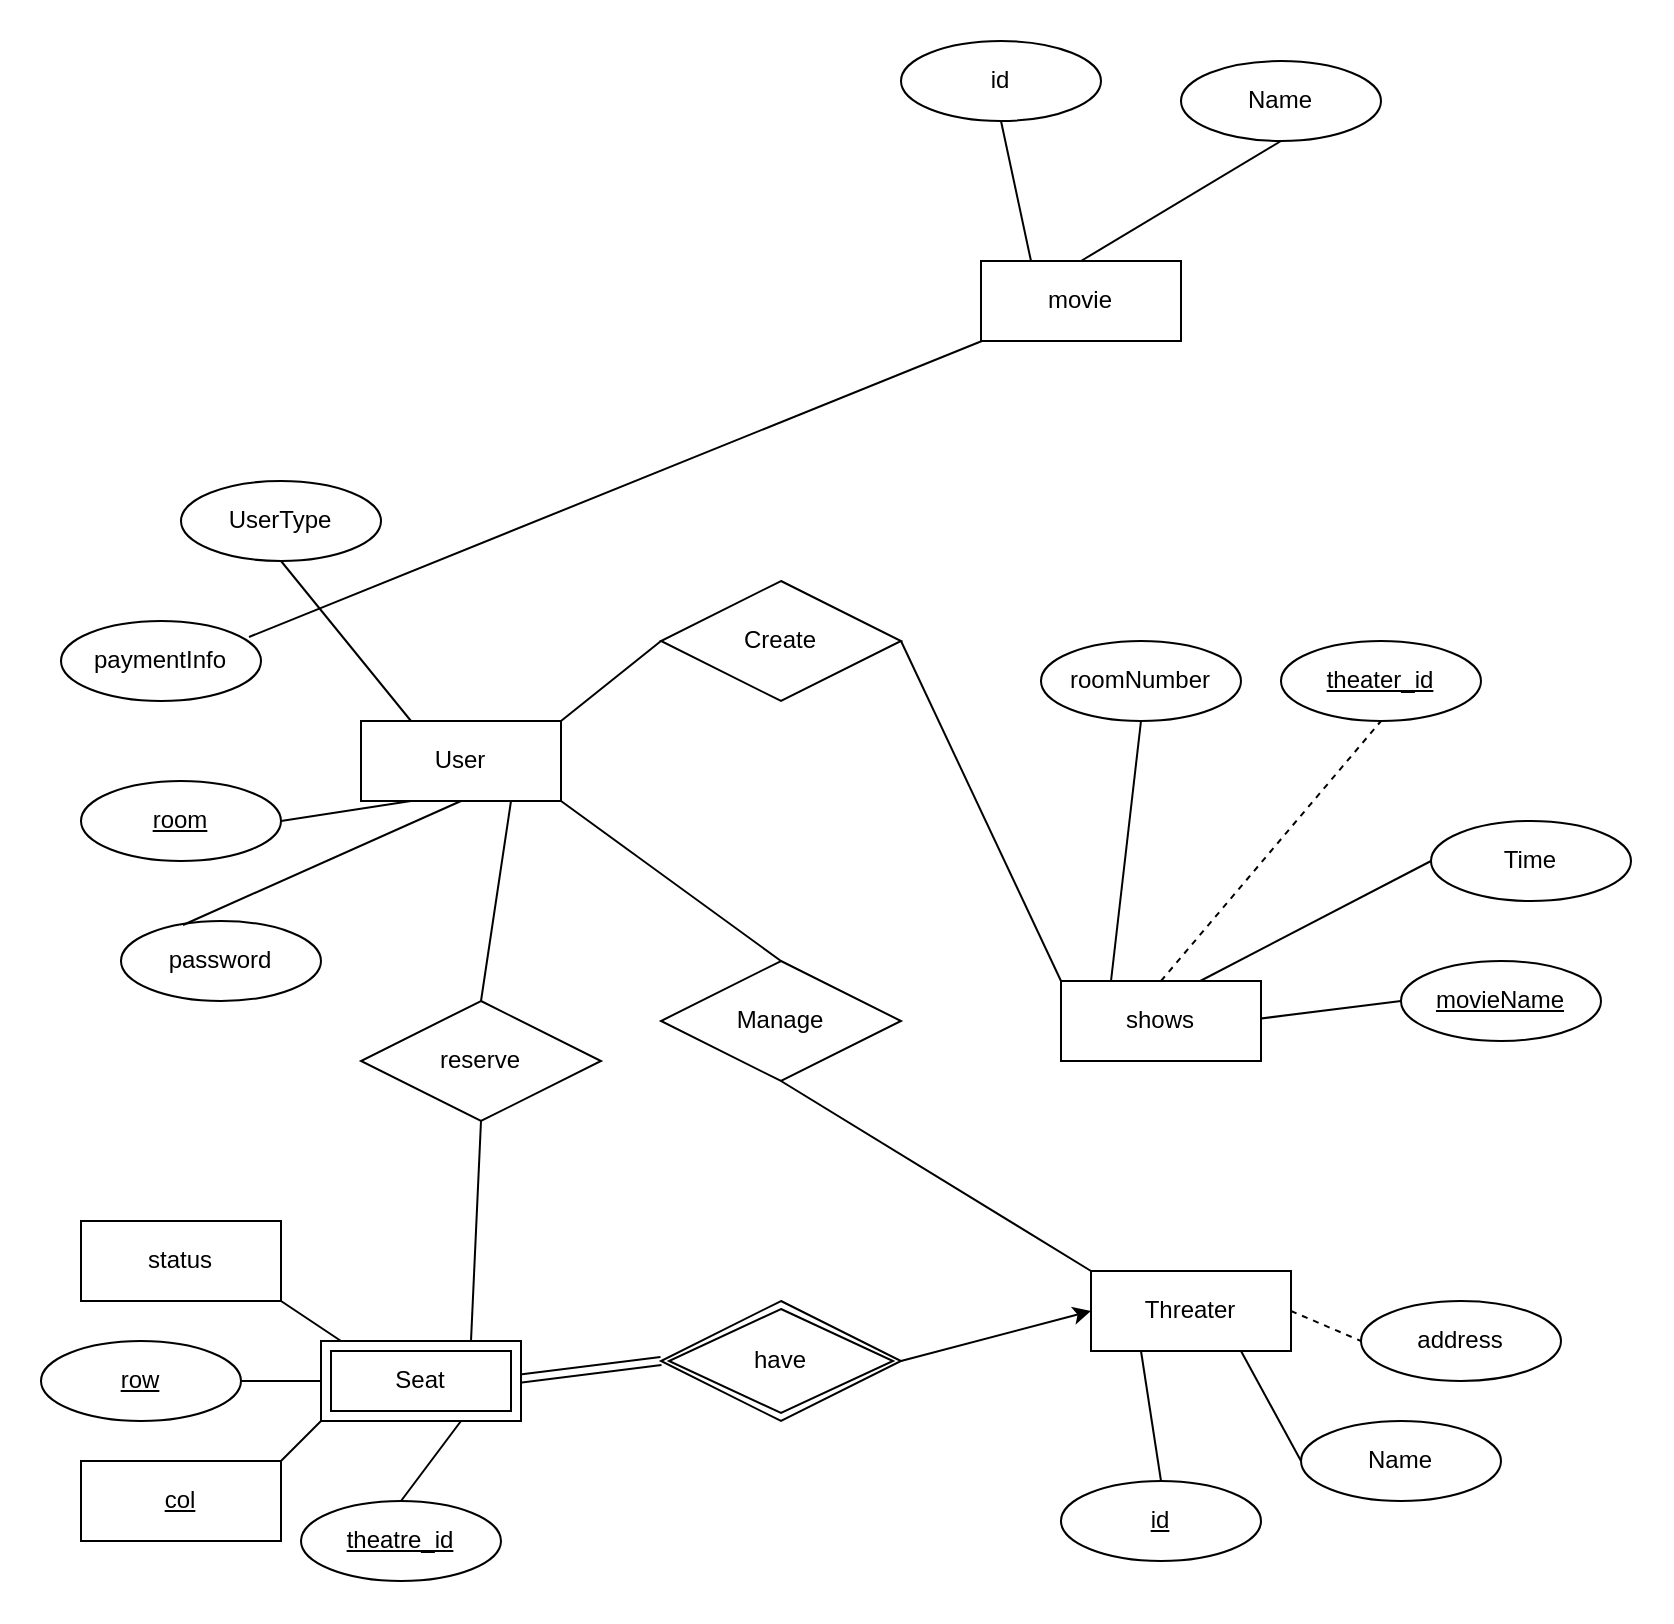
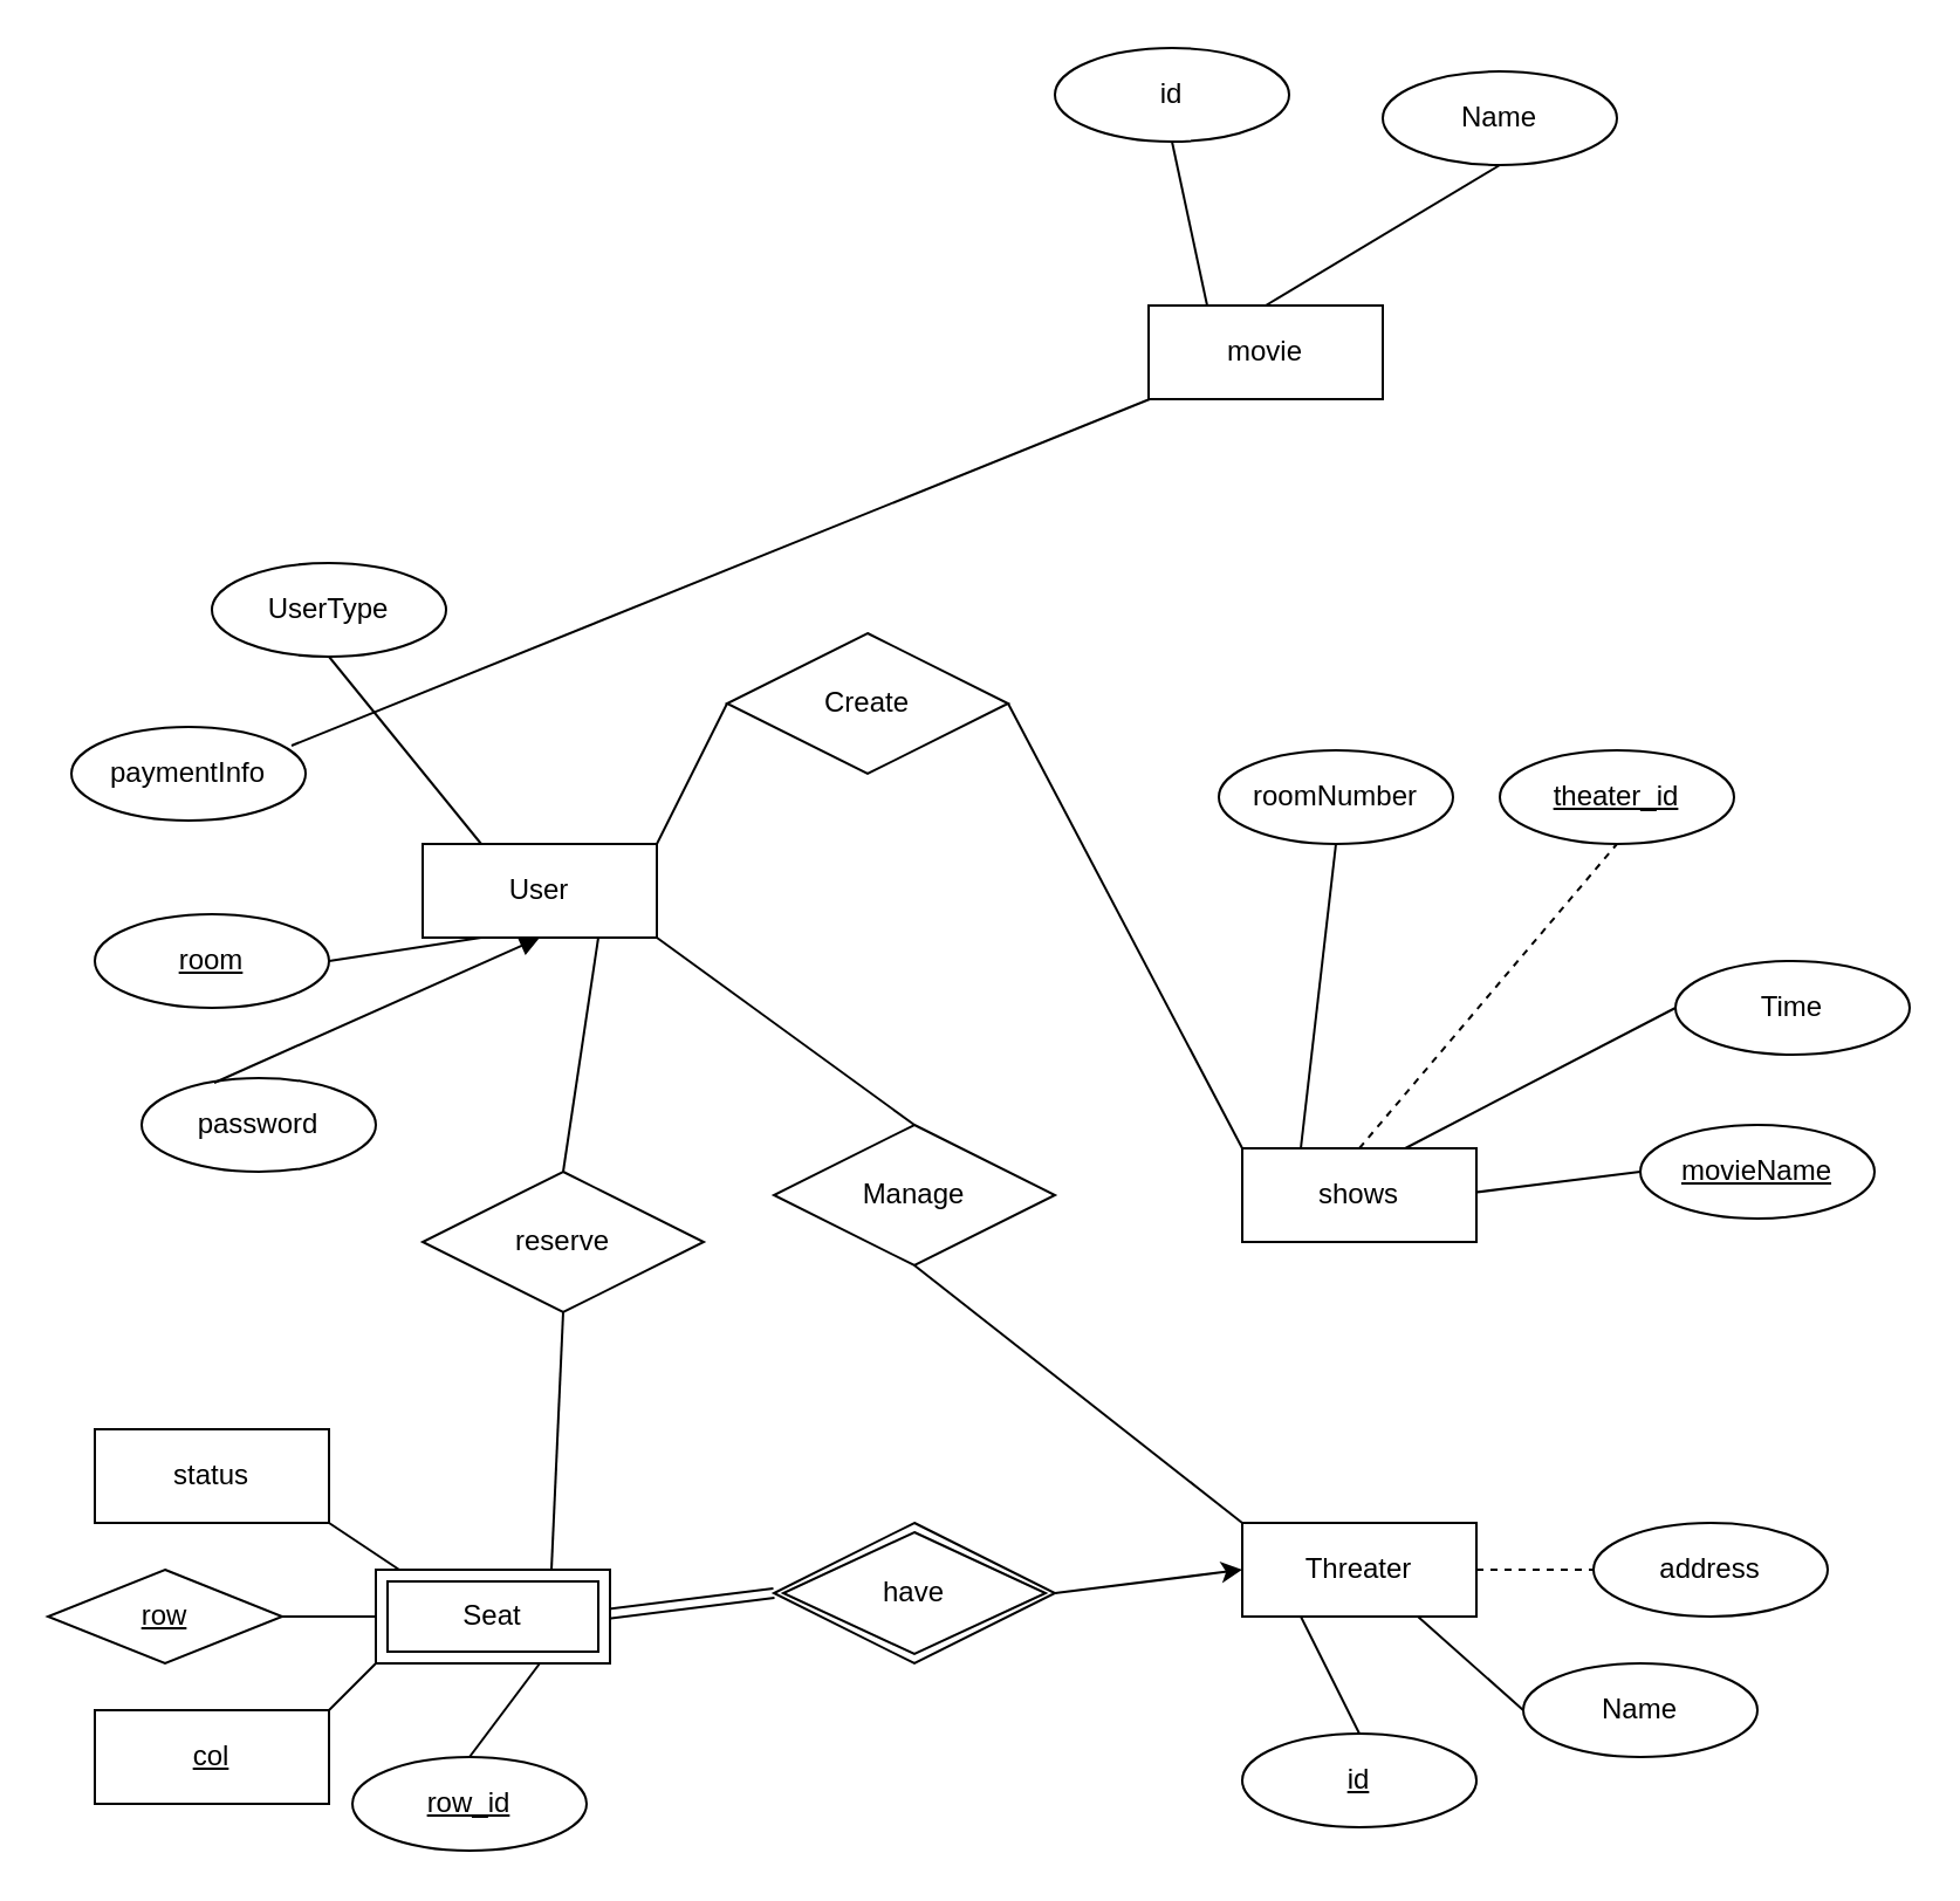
  <mxCell id="0" />
  <mxCell id="1" parent="0" />
  <mxCell id="2" value="User" style="whiteSpace=wrap;html=1;align=center;" parent="1" vertex="1"><mxGeometry x="180" y="360" width="100" height="40" as="geometry" /></mxCell>
  <mxCell id="3" value="" style="endArrow=none;html=1;rounded=0;entryX=0.25;entryY=1;entryDx=0;entryDy=0;exitX=1;exitY=0.5;exitDx=0;exitDy=0;" parent="1" source="4" target="2" edge="1"><mxGeometry width="50" height="50" relative="1" as="geometry"><mxPoint x="180" y="450" as="sourcePoint" /><mxPoint x="390" y="510" as="targetPoint" /></mxGeometry></mxCell>
  <mxCell id="4" value="&lt;u&gt;room&lt;/u&gt;" style="ellipse;whiteSpace=wrap;html=1;align=center;" parent="1" vertex="1"><mxGeometry x="40" y="390" width="100" height="40" as="geometry" /></mxCell>
  <mxCell id="5" value="password" style="ellipse;whiteSpace=wrap;html=1;align=center;" parent="1" vertex="1"><mxGeometry x="60" y="460" width="100" height="40" as="geometry" /></mxCell>
- <mxCell id="6" value="" style="endArrow=none;html=1;rounded=0;entryX=0.5;entryY=1;entryDx=0;entryDy=0;exitX=0.31;exitY=0.05;exitDx=0;exitDy=0;exitPerimeter=0;" parent="1" source="5" target="2" edge="1"><mxGeometry width="50" height="50" relative="1" as="geometry"><mxPoint x="340" y="560" as="sourcePoint" /><mxPoint x="390" y="510" as="targetPoint" /></mxGeometry></mxCell>
+ <mxCell id="6" value="" style="endArrow=block;html=1;rounded=0;entryX=0.5;entryY=1;entryDx=0;entryDy=0;exitX=0.31;exitY=0.05;exitDx=0;exitDy=0;exitPerimeter=0;" parent="1" source="5" target="2" edge="1"><mxGeometry width="50" height="50" relative="1" as="geometry"><mxPoint x="340" y="560" as="sourcePoint" /><mxPoint x="390" y="510" as="targetPoint" /></mxGeometry></mxCell>
  <mxCell id="7" value="paymentInfo&lt;br&gt;" style="ellipse;whiteSpace=wrap;html=1;align=center;" parent="1" vertex="1"><mxGeometry x="30" y="310" width="100" height="40" as="geometry" /></mxCell>
  <mxCell id="8" value="" style="endArrow=none;html=1;rounded=0;exitX=0.94;exitY=0.2;exitDx=0;exitDy=0;exitPerimeter=0;" parent="1" source="7" target="39" edge="1"><mxGeometry width="50" height="50" relative="1" as="geometry"><mxPoint x="340" y="550" as="sourcePoint" /><mxPoint x="390" y="500" as="targetPoint" /></mxGeometry></mxCell>
  <mxCell id="9" value="UserType" style="ellipse;whiteSpace=wrap;html=1;align=center;" parent="1" vertex="1"><mxGeometry x="90" y="240" width="100" height="40" as="geometry" /></mxCell>
  <mxCell id="10" value="" style="endArrow=none;html=1;rounded=0;exitX=0.5;exitY=1;exitDx=0;exitDy=0;entryX=0.25;entryY=0;entryDx=0;entryDy=0;" parent="1" source="9" target="2" edge="1"><mxGeometry width="50" height="50" relative="1" as="geometry"><mxPoint x="330" y="340" as="sourcePoint" /><mxPoint x="380" y="290" as="targetPoint" /></mxGeometry></mxCell>
- <mxCell id="11" value="Threater" style="whiteSpace=wrap;html=1;align=center;" parent="1" vertex="1"><mxGeometry x="545" y="635" width="100" height="40" as="geometry" /></mxCell>
+ <mxCell id="11" value="Threater" style="whiteSpace=wrap;html=1;align=center;" parent="1" vertex="1"><mxGeometry x="530" y="650" width="100" height="40" as="geometry" /></mxCell>
  <mxCell id="12" value="&lt;u&gt;id&lt;/u&gt;" style="ellipse;whiteSpace=wrap;html=1;align=center;" parent="1" vertex="1"><mxGeometry x="530" y="740" width="100" height="40" as="geometry" /></mxCell>
  <mxCell id="13" value="Name" style="ellipse;whiteSpace=wrap;html=1;align=center;" parent="1" vertex="1"><mxGeometry x="650" y="710" width="100" height="40" as="geometry" /></mxCell>
  <mxCell id="14" value="address" style="ellipse;whiteSpace=wrap;html=1;align=center;" parent="1" vertex="1"><mxGeometry x="680" y="650" width="100" height="40" as="geometry" /></mxCell>
  <mxCell id="15" value="" style="endArrow=none;html=1;rounded=0;entryX=0;entryY=0.5;entryDx=0;entryDy=0;exitX=1;exitY=0.5;exitDx=0;exitDy=0;dashed=1;" parent="1" source="11" target="14" edge="1"><mxGeometry width="50" height="50" relative="1" as="geometry"><mxPoint x="440" y="650" as="sourcePoint" /><mxPoint x="490" y="600" as="targetPoint" /></mxGeometry></mxCell>
  <mxCell id="16" value="" style="endArrow=none;html=1;rounded=0;entryX=0;entryY=0.5;entryDx=0;entryDy=0;exitX=0.75;exitY=1;exitDx=0;exitDy=0;" parent="1" source="11" target="13" edge="1"><mxGeometry width="50" height="50" relative="1" as="geometry"><mxPoint x="440" y="650" as="sourcePoint" /><mxPoint x="490" y="600" as="targetPoint" /></mxGeometry></mxCell>
  <mxCell id="17" value="" style="endArrow=none;html=1;rounded=0;entryX=0.25;entryY=1;entryDx=0;entryDy=0;exitX=0.5;exitY=0;exitDx=0;exitDy=0;" parent="1" source="12" target="11" edge="1"><mxGeometry width="50" height="50" relative="1" as="geometry"><mxPoint x="440" y="650" as="sourcePoint" /><mxPoint x="490" y="600" as="targetPoint" /></mxGeometry></mxCell>
  <mxCell id="18" value="have" style="shape=rhombus;double=1;perimeter=rhombusPerimeter;whiteSpace=wrap;html=1;align=center;" parent="1" vertex="1"><mxGeometry x="330" y="650" width="120" height="60" as="geometry" /></mxCell>
  <mxCell id="19" value="" style="endArrow=none;html=1;rounded=0;shape=link;entryX=0;entryY=0.5;entryDx=0;entryDy=0;exitX=1;exitY=0.5;exitDx=0;exitDy=0;" parent="1" target="18" edge="1"><mxGeometry relative="1" as="geometry"><mxPoint x="250" y="690" as="sourcePoint" /><mxPoint x="510" y="690" as="targetPoint" /></mxGeometry></mxCell>
  <mxCell id="20" value="Seat" style="shape=ext;margin=3;double=1;whiteSpace=wrap;html=1;align=center;" parent="1" vertex="1"><mxGeometry x="160" y="670" width="100" height="40" as="geometry" /></mxCell>
  <mxCell id="21" value="" style="endArrow=classic;html=1;rounded=0;entryX=0;entryY=0.5;entryDx=0;entryDy=0;exitX=1;exitY=0.5;exitDx=0;exitDy=0;" parent="1" source="18" target="11" edge="1"><mxGeometry width="50" height="50" relative="1" as="geometry"><mxPoint x="410" y="710" as="sourcePoint" /><mxPoint x="460" y="660" as="targetPoint" /></mxGeometry></mxCell>
- <mxCell id="22" value="&lt;u&gt;theatre_id&lt;/u&gt;" style="ellipse;whiteSpace=wrap;html=1;align=center;" parent="1" vertex="1"><mxGeometry x="150" y="750" width="100" height="40" as="geometry" /></mxCell>
+ <mxCell id="22" value="&lt;u&gt;row_id&lt;/u&gt;" style="ellipse;whiteSpace=wrap;html=1;align=center;" parent="1" vertex="1"><mxGeometry x="150" y="750" width="100" height="40" as="geometry" /></mxCell>
  <mxCell id="23" value="&lt;u&gt;col&lt;/u&gt;" style="whiteSpace=wrap;html=1;align=center;rounded=0;" parent="1" vertex="1"><mxGeometry x="40" y="730" width="100" height="40" as="geometry" /></mxCell>
- <mxCell id="24" value="&lt;u&gt;row&lt;/u&gt;" style="ellipse;whiteSpace=wrap;html=1;align=center;" parent="1" vertex="1"><mxGeometry x="20" y="670" width="100" height="40" as="geometry" /></mxCell>
+ <mxCell id="24" value="&lt;u&gt;row&lt;/u&gt;" style="rhombus;whiteSpace=wrap;html=1;align=center;" parent="1" vertex="1"><mxGeometry x="20" y="670" width="100" height="40" as="geometry" /></mxCell>
  <mxCell id="25" value="reserve" style="shape=rhombus;perimeter=rhombusPerimeter;whiteSpace=wrap;html=1;align=center;" parent="1" vertex="1"><mxGeometry x="180" y="500" width="120" height="60" as="geometry" /></mxCell>
  <mxCell id="26" value="" style="endArrow=none;html=1;rounded=0;exitX=1;exitY=0.5;exitDx=0;exitDy=0;" parent="1" source="24" edge="1"><mxGeometry width="50" height="50" relative="1" as="geometry"><mxPoint x="410" y="710" as="sourcePoint" /><mxPoint x="160" y="690" as="targetPoint" /></mxGeometry></mxCell>
  <mxCell id="27" value="" style="endArrow=none;html=1;rounded=0;exitX=1;exitY=0;exitDx=0;exitDy=0;entryX=0;entryY=1;entryDx=0;entryDy=0;" parent="1" source="23" target="20" edge="1"><mxGeometry width="50" height="50" relative="1" as="geometry"><mxPoint x="410" y="710" as="sourcePoint" /><mxPoint x="460" y="660" as="targetPoint" /></mxGeometry></mxCell>
  <mxCell id="28" value="" style="endArrow=none;html=1;rounded=0;" parent="1" edge="1"><mxGeometry width="50" height="50" relative="1" as="geometry"><mxPoint x="200" y="750" as="sourcePoint" /><mxPoint x="230" y="710" as="targetPoint" /></mxGeometry></mxCell>
  <mxCell id="29" value="status" style="whiteSpace=wrap;html=1;align=center;rounded=0;" parent="1" vertex="1"><mxGeometry x="40" y="610" width="100" height="40" as="geometry" /></mxCell>
  <mxCell id="30" value="" style="endArrow=none;html=1;rounded=0;entryX=1;entryY=1;entryDx=0;entryDy=0;" parent="1" target="29" edge="1"><mxGeometry width="50" height="50" relative="1" as="geometry"><mxPoint x="170" y="670" as="sourcePoint" /><mxPoint x="460" y="740" as="targetPoint" /></mxGeometry></mxCell>
  <mxCell id="31" value="" style="endArrow=none;html=1;rounded=0;entryX=0.75;entryY=1;entryDx=0;entryDy=0;exitX=0.5;exitY=0;exitDx=0;exitDy=0;" parent="1" source="25" target="2" edge="1"><mxGeometry width="50" height="50" relative="1" as="geometry"><mxPoint x="410" y="560" as="sourcePoint" /><mxPoint x="460" y="510" as="targetPoint" /></mxGeometry></mxCell>
  <mxCell id="32" value="" style="endArrow=none;html=1;rounded=0;exitX=0.75;exitY=0;exitDx=0;exitDy=0;entryX=0.5;entryY=1;entryDx=0;entryDy=0;" parent="1" source="20" target="25" edge="1"><mxGeometry width="50" height="50" relative="1" as="geometry"><mxPoint x="410" y="560" as="sourcePoint" /><mxPoint x="460" y="510" as="targetPoint" /></mxGeometry></mxCell>
  <mxCell id="33" value="&lt;u&gt;theater_id&lt;/u&gt;" style="ellipse;whiteSpace=wrap;html=1;align=center;" parent="1" vertex="1"><mxGeometry x="640" y="320" width="100" height="40" as="geometry" /></mxCell>
  <mxCell id="34" value="Time" style="ellipse;whiteSpace=wrap;html=1;align=center;" parent="1" vertex="1"><mxGeometry x="715" y="410" width="100" height="40" as="geometry" /></mxCell>
  <mxCell id="35" value="&lt;u&gt;movieName&lt;/u&gt;" style="ellipse;whiteSpace=wrap;html=1;align=center;" parent="1" vertex="1"><mxGeometry x="700" y="480" width="100" height="40" as="geometry" /></mxCell>
  <mxCell id="36" value="" style="endArrow=none;html=1;rounded=0;entryX=0.5;entryY=1;entryDx=0;entryDy=0;exitX=0.5;exitY=0;exitDx=0;exitDy=0;dashed=1;" parent="1" target="33" edge="1" source="48"><mxGeometry width="50" height="50" relative="1" as="geometry"><mxPoint x="568.64" y="484.68" as="sourcePoint" /><mxPoint x="500" y="380" as="targetPoint" /></mxGeometry></mxCell>
  <mxCell id="37" value="" style="endArrow=none;html=1;rounded=0;entryX=0;entryY=0.5;entryDx=0;entryDy=0;exitX=1;exitY=0;exitDx=0;exitDy=0;" parent="1" target="34" edge="1"><mxGeometry width="50" height="50" relative="1" as="geometry"><mxPoint x="590" y="495" as="sourcePoint" /><mxPoint x="570" y="340" as="targetPoint" /></mxGeometry></mxCell>
  <mxCell id="38" value="" style="endArrow=none;html=1;rounded=0;entryX=0;entryY=0.5;entryDx=0;entryDy=0;exitX=1;exitY=0.5;exitDx=0;exitDy=0;" parent="1" target="35" edge="1"><mxGeometry width="50" height="50" relative="1" as="geometry"><mxPoint x="620" y="510" as="sourcePoint" /><mxPoint x="500" y="380" as="targetPoint" /></mxGeometry></mxCell>
  <mxCell id="39" value="movie" style="whiteSpace=wrap;html=1;align=center;" parent="1" vertex="1"><mxGeometry x="490" y="130" width="100" height="40" as="geometry" /></mxCell>
  <mxCell id="40" value="id" style="ellipse;whiteSpace=wrap;html=1;align=center;" parent="1" vertex="1"><mxGeometry x="450" y="20" width="100" height="40" as="geometry" /></mxCell>
  <mxCell id="41" value="Name" style="ellipse;whiteSpace=wrap;html=1;align=center;" parent="1" vertex="1"><mxGeometry x="590" y="30" width="100" height="40" as="geometry" /></mxCell>
  <mxCell id="42" value="" style="endArrow=none;html=1;rounded=0;entryX=0.5;entryY=1;entryDx=0;entryDy=0;exitX=0.25;exitY=0;exitDx=0;exitDy=0;" parent="1" source="39" target="40" edge="1"><mxGeometry width="50" height="50" relative="1" as="geometry"><mxPoint x="430" y="90" as="sourcePoint" /><mxPoint x="480" y="40" as="targetPoint" /></mxGeometry></mxCell>
  <mxCell id="43" value="" style="endArrow=none;html=1;rounded=0;entryX=0.5;entryY=1;entryDx=0;entryDy=0;exitX=0.5;exitY=0;exitDx=0;exitDy=0;" parent="1" source="39" target="41" edge="1"><mxGeometry width="50" height="50" relative="1" as="geometry"><mxPoint x="430" y="20" as="sourcePoint" /><mxPoint x="480" y="-30" as="targetPoint" /></mxGeometry></mxCell>
  <mxCell id="44" value="Manage" style="shape=rhombus;perimeter=rhombusPerimeter;whiteSpace=wrap;html=1;align=center;" parent="1" vertex="1"><mxGeometry x="330" y="480" width="120" height="60" as="geometry" /></mxCell>
  <mxCell id="45" value="" style="endArrow=none;html=1;rounded=0;entryX=1;entryY=1;entryDx=0;entryDy=0;exitX=0.5;exitY=0;exitDx=0;exitDy=0;" parent="1" source="44" target="2" edge="1"><mxGeometry width="50" height="50" relative="1" as="geometry"><mxPoint x="490" y="470" as="sourcePoint" /><mxPoint x="540" y="420" as="targetPoint" /></mxGeometry></mxCell>
  <mxCell id="46" value="" style="endArrow=none;html=1;rounded=0;entryX=0.5;entryY=1;entryDx=0;entryDy=0;exitX=0;exitY=0;exitDx=0;exitDy=0;" parent="1" source="11" target="44" edge="1"><mxGeometry width="50" height="50" relative="1" as="geometry"><mxPoint x="490" y="610" as="sourcePoint" /><mxPoint x="540" y="560" as="targetPoint" /></mxGeometry></mxCell>
- <mxCell id="47" value="Create" style="shape=rhombus;perimeter=rhombusPerimeter;whiteSpace=wrap;html=1;align=center;" vertex="1" parent="1"><mxGeometry x="330" y="290" width="120" height="60" as="geometry" /></mxCell>
+ <mxCell id="47" value="Create" style="shape=rhombus;perimeter=rhombusPerimeter;whiteSpace=wrap;html=1;align=center;" vertex="1" parent="1"><mxGeometry x="310" y="270" width="120" height="60" as="geometry" /></mxCell>
  <mxCell id="48" value="shows" style="whiteSpace=wrap;html=1;align=center;" vertex="1" parent="1"><mxGeometry x="530" y="490" width="100" height="40" as="geometry" /></mxCell>
  <mxCell id="49" value="" style="endArrow=none;html=1;rounded=0;exitX=1;exitY=0;exitDx=0;exitDy=0;entryX=0;entryY=0.5;entryDx=0;entryDy=0;" edge="1" parent="1" source="2" target="47"><mxGeometry width="50" height="50" relative="1" as="geometry"><mxPoint x="410" y="430" as="sourcePoint" /><mxPoint x="460" y="380" as="targetPoint" /></mxGeometry></mxCell>
  <mxCell id="50" value="" style="endArrow=none;html=1;rounded=0;entryX=1;entryY=0.5;entryDx=0;entryDy=0;exitX=0;exitY=0;exitDx=0;exitDy=0;" edge="1" parent="1" source="48" target="47"><mxGeometry width="50" height="50" relative="1" as="geometry"><mxPoint x="410" y="430" as="sourcePoint" /><mxPoint x="460" y="380" as="targetPoint" /></mxGeometry></mxCell>
  <mxCell id="51" value="roomNumber" style="ellipse;whiteSpace=wrap;html=1;align=center;" vertex="1" parent="1"><mxGeometry x="520" y="320" width="100" height="40" as="geometry" /></mxCell>
  <mxCell id="52" value="" style="endArrow=none;html=1;rounded=0;entryX=0.5;entryY=1;entryDx=0;entryDy=0;exitX=0.25;exitY=0;exitDx=0;exitDy=0;" edge="1" parent="1" source="48" target="51"><mxGeometry width="50" height="50" relative="1" as="geometry"><mxPoint x="410" y="430" as="sourcePoint" /><mxPoint x="460" y="380" as="targetPoint" /></mxGeometry></mxCell>
